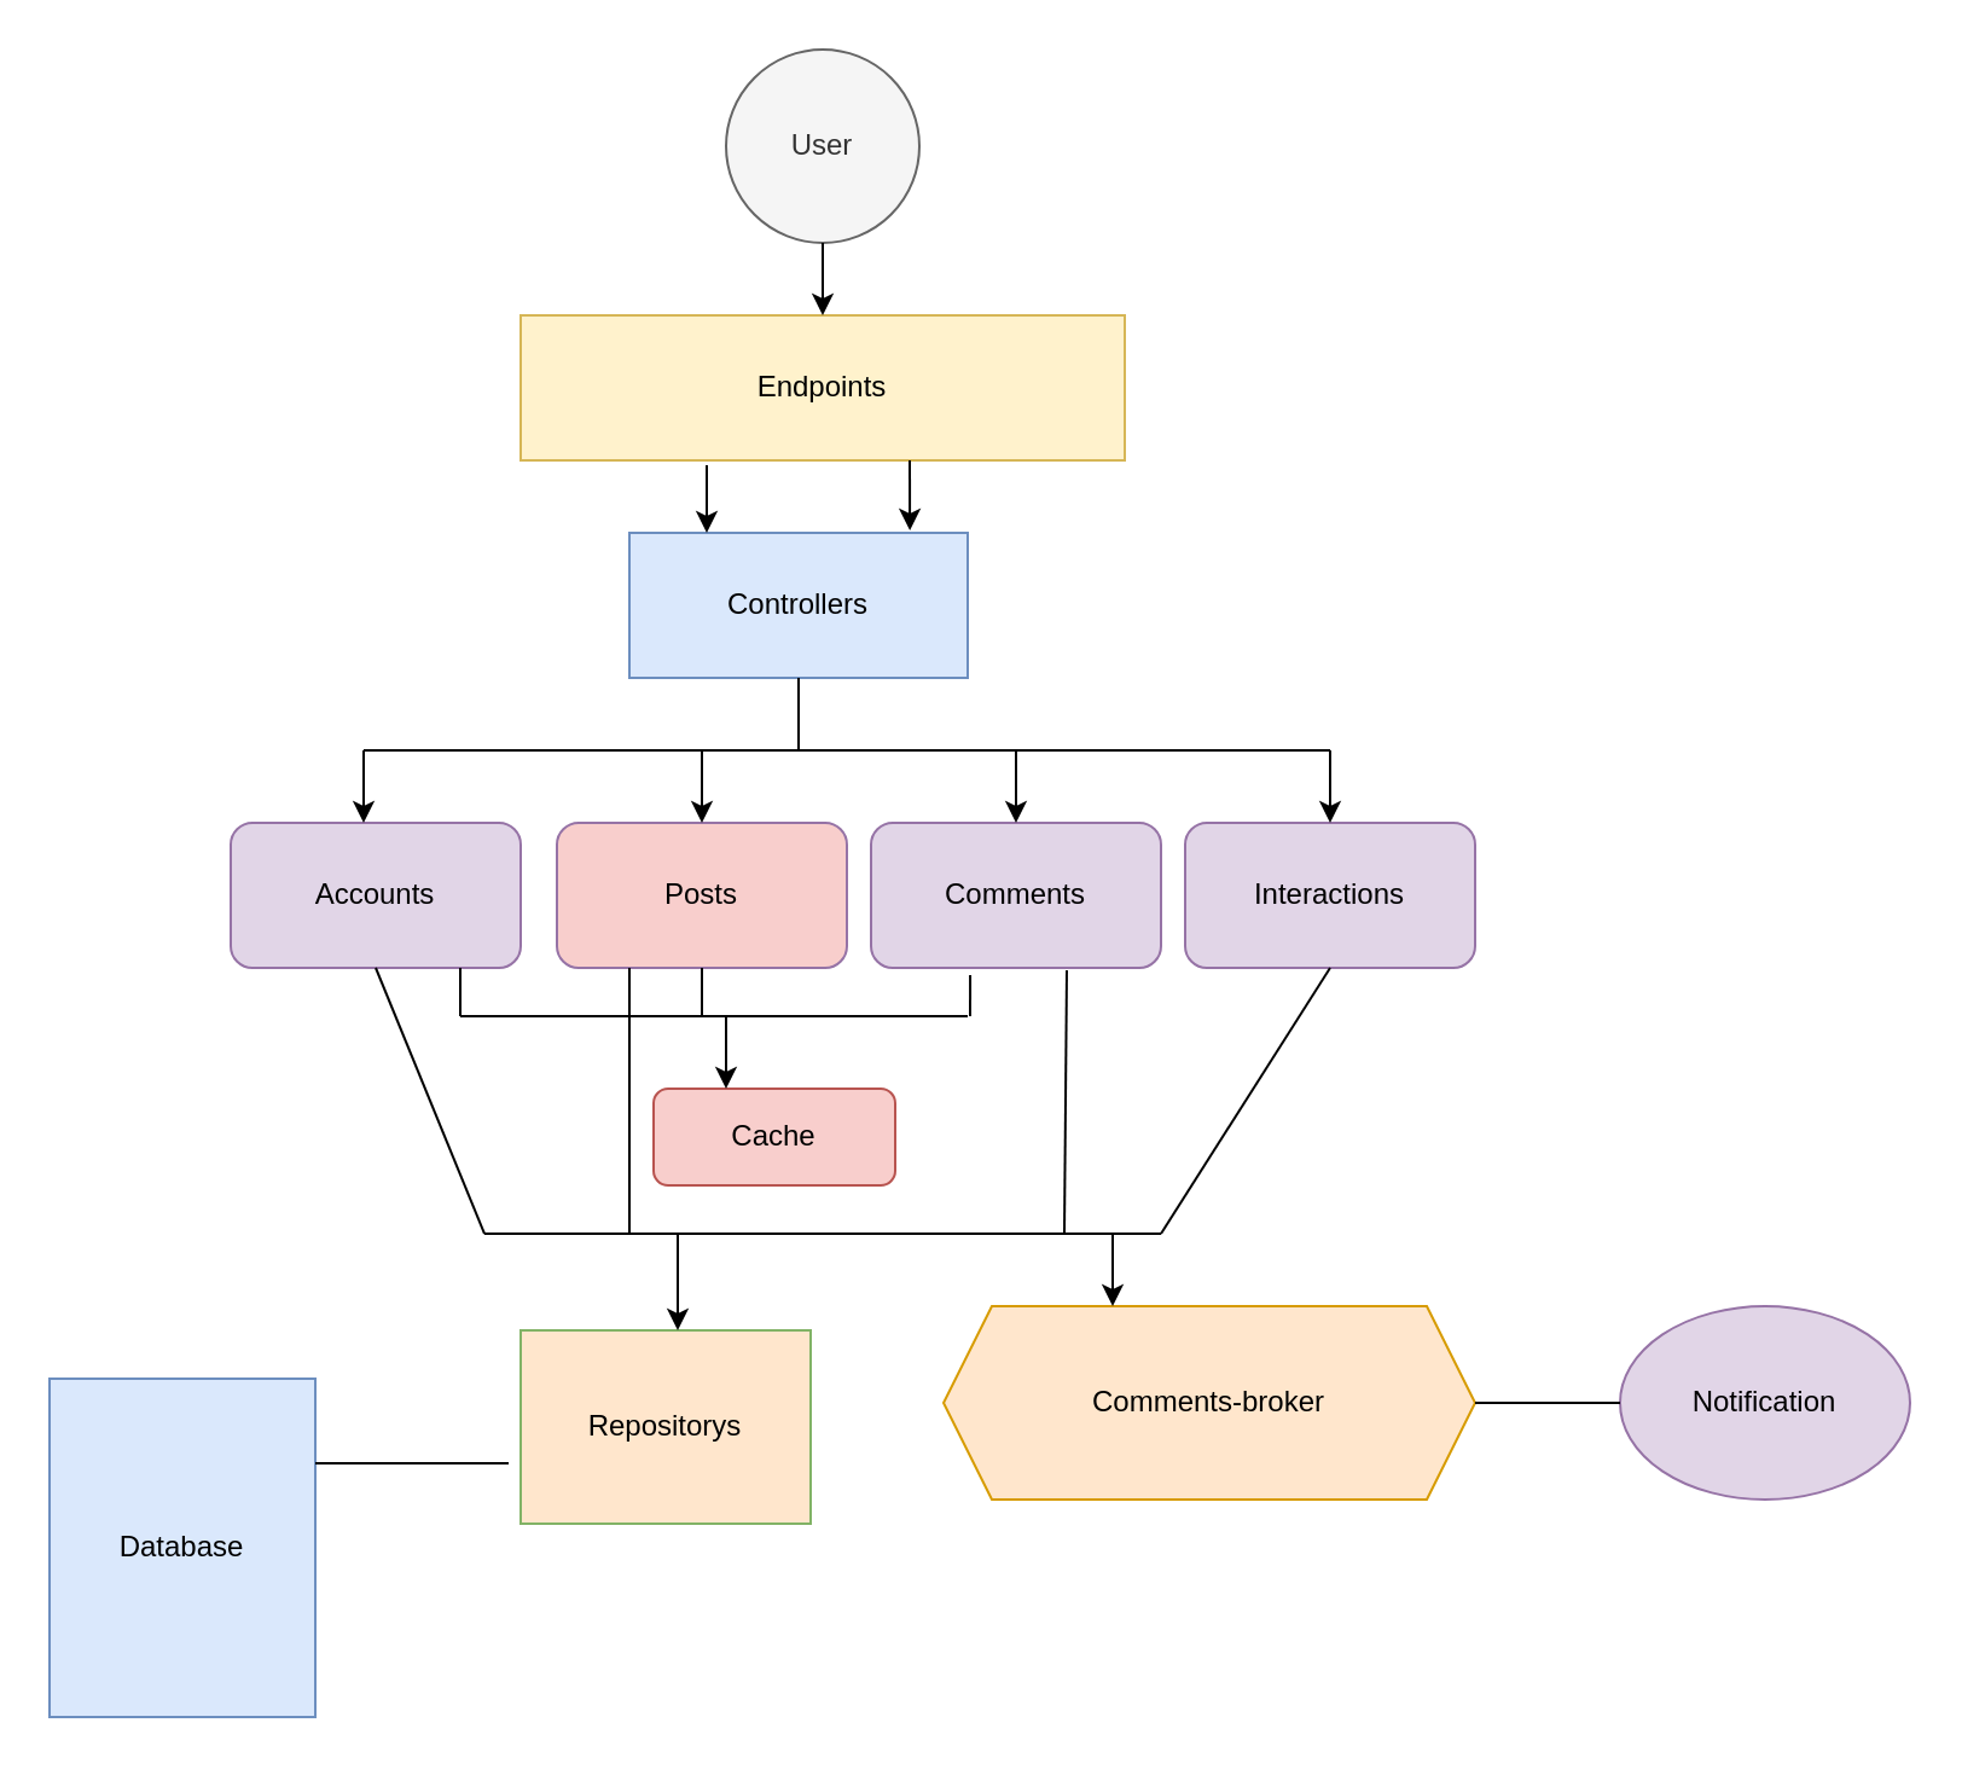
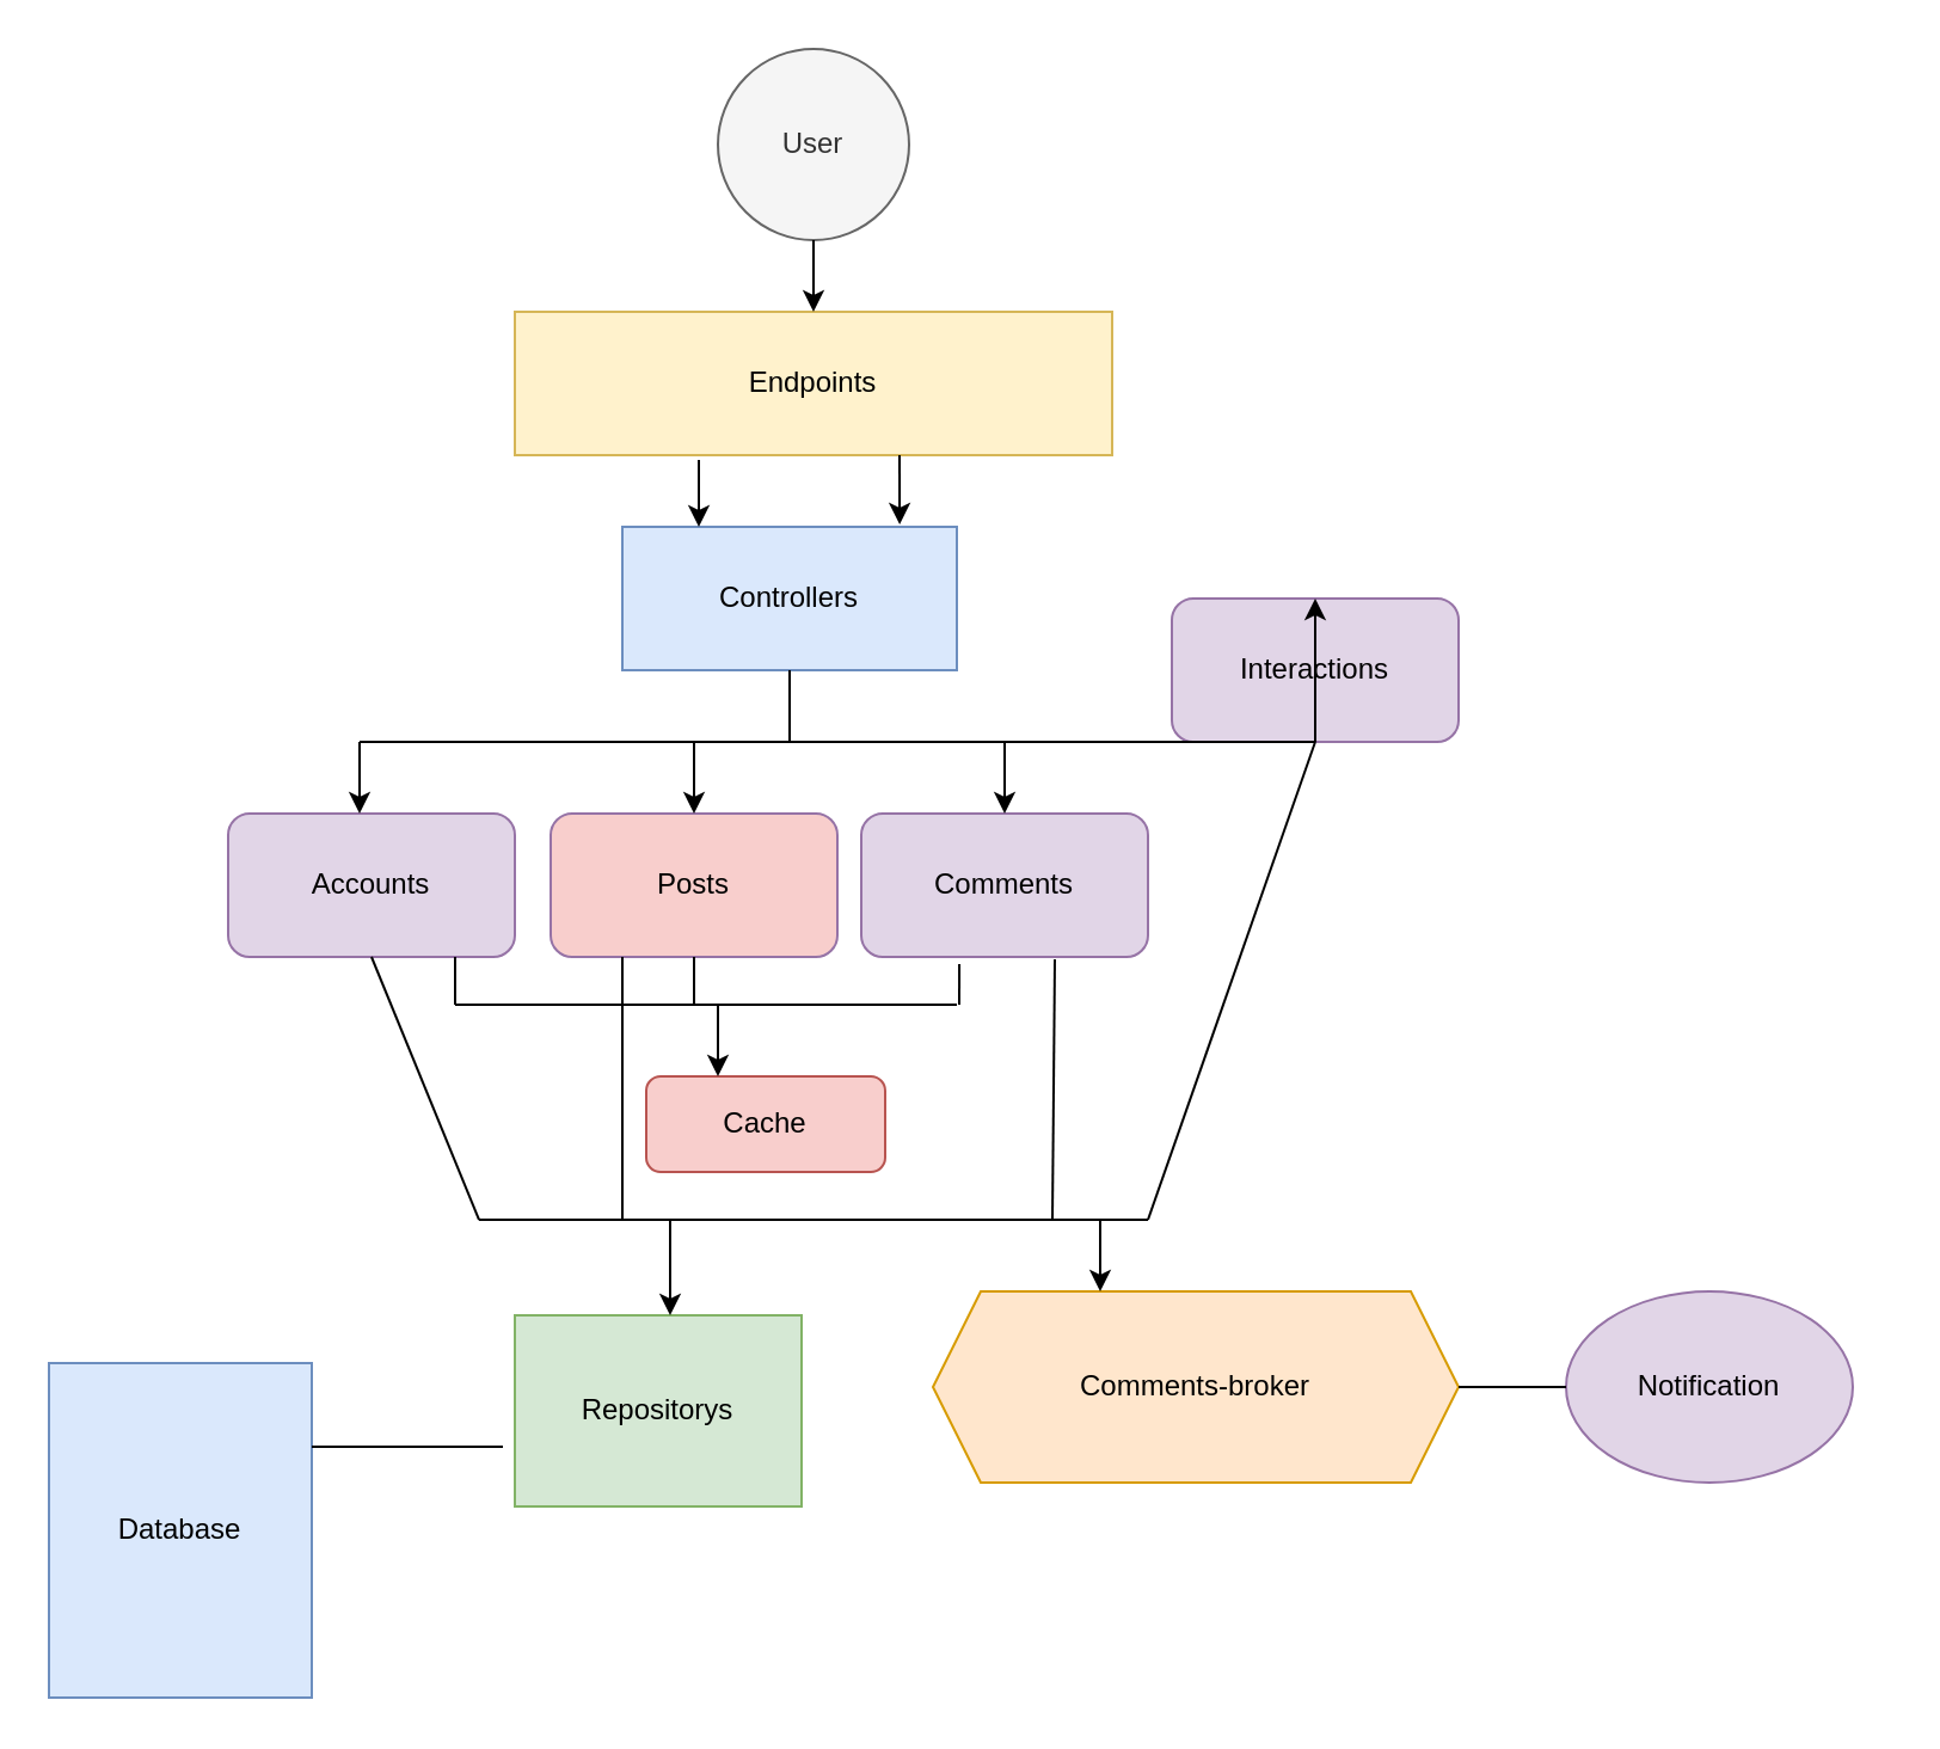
  <mxCell id="0" />
  <mxCell id="1" parent="0" />
  <mxCell id="2" value="User" style="ellipse;whiteSpace=wrap;html=1;aspect=fixed;strokeColor=#666666;fillColor=#f5f5f5;fontColor=#333333;" parent="1" vertex="1"><mxGeometry x="300" y="20" width="80" height="80" as="geometry" /></mxCell>
  <mxCell id="3" value="Endpoints" style="rounded=0;whiteSpace=wrap;html=1;strokeColor=#d6b656;fillColor=#fff2cc;" parent="1" vertex="1"><mxGeometry x="215" y="130" width="250" height="60" as="geometry" /></mxCell>
  <mxCell id="4" value="Controllers" style="rounded=0;whiteSpace=wrap;html=1;strokeColor=#6c8ebf;fillColor=#dae8fc;" parent="1" vertex="1"><mxGeometry x="260" y="220" width="140" height="60" as="geometry" /></mxCell>
  <mxCell id="5" value="" style="endArrow=classic;html=1;rounded=0;exitX=0.5;exitY=1;exitDx=0;exitDy=0;" parent="1" source="2" edge="1"><mxGeometry width="50" height="50" relative="1" as="geometry"><mxPoint x="390" y="270" as="sourcePoint" /><mxPoint x="340" y="130" as="targetPoint" /></mxGeometry></mxCell>
  <mxCell id="6" value="" style="endArrow=classic;html=1;rounded=0;exitX=0.308;exitY=1.033;exitDx=0;exitDy=0;exitPerimeter=0;" parent="1" source="3" edge="1"><mxGeometry width="50" height="50" relative="1" as="geometry"><mxPoint x="390" y="270" as="sourcePoint" /><mxPoint x="292" y="220" as="targetPoint" /></mxGeometry></mxCell>
  <mxCell id="7" value="" style="endArrow=classic;html=1;rounded=0;exitX=0.644;exitY=1;exitDx=0;exitDy=0;exitPerimeter=0;entryX=0.829;entryY=-0.017;entryDx=0;entryDy=0;entryPerimeter=0;" parent="1" source="3" target="4" edge="1"><mxGeometry width="50" height="50" relative="1" as="geometry"><mxPoint x="390" y="270" as="sourcePoint" /><mxPoint x="440" y="220" as="targetPoint" /></mxGeometry></mxCell>
  <mxCell id="8" value="Accounts" style="rounded=1;whiteSpace=wrap;html=1;strokeColor=#9673a6;fillColor=#e1d5e7;" parent="1" vertex="1"><mxGeometry x="95" y="340" width="120" height="60" as="geometry" /></mxCell>
  <mxCell id="9" value="Posts&lt;br&gt;" style="rounded=1;whiteSpace=wrap;html=1;strokeColor=#9673a6;fillColor=#f8cecc;" parent="1" vertex="1"><mxGeometry x="230" y="340" width="120" height="60" as="geometry" /></mxCell>
  <mxCell id="10" value="Comments" style="rounded=1;whiteSpace=wrap;html=1;strokeColor=#9673a6;fillColor=#e1d5e7;" parent="1" vertex="1"><mxGeometry x="360" y="340" width="120" height="60" as="geometry" /></mxCell>
- <mxCell id="11" value="Interactions" style="rounded=1;whiteSpace=wrap;html=1;strokeColor=#9673a6;fillColor=#e1d5e7;" parent="1" vertex="1"><mxGeometry x="490" y="340" width="120" height="60" as="geometry" /></mxCell>
+ <mxCell id="11" value="Interactions" style="rounded=1;whiteSpace=wrap;html=1;strokeColor=#9673a6;fillColor=#e1d5e7;" parent="1" vertex="1"><mxGeometry x="490" y="250" width="120" height="60" as="geometry" /></mxCell>
  <mxCell id="12" value="" style="endArrow=none;html=1;rounded=0;exitX=0.5;exitY=1;exitDx=0;exitDy=0;" parent="1" source="4" edge="1"><mxGeometry width="50" height="50" relative="1" as="geometry"><mxPoint x="390" y="360" as="sourcePoint" /><mxPoint x="330" y="310" as="targetPoint" /></mxGeometry></mxCell>
  <mxCell id="13" value="" style="endArrow=none;html=1;rounded=0;" parent="1" edge="1"><mxGeometry width="50" height="50" relative="1" as="geometry"><mxPoint x="150" y="310" as="sourcePoint" /><mxPoint x="550" y="310" as="targetPoint" /></mxGeometry></mxCell>
  <mxCell id="14" value="" style="endArrow=classic;html=1;rounded=0;" parent="1" edge="1"><mxGeometry width="50" height="50" relative="1" as="geometry"><mxPoint x="150" y="310" as="sourcePoint" /><mxPoint x="150" y="340" as="targetPoint" /></mxGeometry></mxCell>
  <mxCell id="15" value="" style="endArrow=classic;html=1;rounded=0;entryX=0.5;entryY=0;entryDx=0;entryDy=0;" parent="1" target="9" edge="1"><mxGeometry width="50" height="50" relative="1" as="geometry"><mxPoint x="290" y="310" as="sourcePoint" /><mxPoint x="440" y="290" as="targetPoint" /></mxGeometry></mxCell>
  <mxCell id="16" value="" style="endArrow=classic;html=1;rounded=0;entryX=0.5;entryY=0;entryDx=0;entryDy=0;" parent="1" target="10" edge="1"><mxGeometry width="50" height="50" relative="1" as="geometry"><mxPoint x="420" y="320" as="sourcePoint" /><mxPoint x="440" y="290" as="targetPoint" /><Array as="points"><mxPoint x="420" y="310" /></Array></mxGeometry></mxCell>
  <mxCell id="17" value="" style="endArrow=classic;html=1;rounded=0;entryX=0.5;entryY=0;entryDx=0;entryDy=0;" parent="1" target="11" edge="1"><mxGeometry width="50" height="50" relative="1" as="geometry"><mxPoint x="550" y="310" as="sourcePoint" /><mxPoint x="440" y="290" as="targetPoint" /></mxGeometry></mxCell>
  <mxCell id="18" value="" style="endArrow=none;html=1;rounded=0;exitX=0.5;exitY=1;exitDx=0;exitDy=0;" parent="1" source="11" edge="1"><mxGeometry width="50" height="50" relative="1" as="geometry"><mxPoint x="390" y="400" as="sourcePoint" /><mxPoint x="480" y="510" as="targetPoint" /></mxGeometry></mxCell>
  <mxCell id="19" value="Cache" style="rounded=1;whiteSpace=wrap;html=1;strokeColor=#b85450;fillColor=#f8cecc;" parent="1" vertex="1"><mxGeometry x="270" y="450" width="100" height="40" as="geometry" /></mxCell>
  <mxCell id="20" value="Comments-broker" style="shape=hexagon;perimeter=hexagonPerimeter2;whiteSpace=wrap;html=1;fixedSize=1;strokeColor=#d79b00;fillColor=#ffe6cc;" parent="1" vertex="1"><mxGeometry x="390" y="540" width="220" height="80" as="geometry" /></mxCell>
- <mxCell id="21" value="Notification" style="ellipse;whiteSpace=wrap;html=1;strokeColor=#9673a6;fillColor=#e1d5e7;" parent="1" vertex="1"><mxGeometry x="670" y="540" width="120" height="80" as="geometry" /></mxCell>
+ <mxCell id="21" value="Notification" style="ellipse;whiteSpace=wrap;html=1;strokeColor=#9673a6;fillColor=#e1d5e7;" parent="1" vertex="1"><mxGeometry x="655" y="540" width="120" height="80" as="geometry" /></mxCell>
  <mxCell id="22" value="" style="endArrow=none;html=1;rounded=0;exitX=1;exitY=0.5;exitDx=0;exitDy=0;entryX=0;entryY=0.5;entryDx=0;entryDy=0;" parent="1" source="20" target="21" edge="1"><mxGeometry width="50" height="50" relative="1" as="geometry"><mxPoint x="530" y="320" as="sourcePoint" /><mxPoint x="670" y="580" as="targetPoint" /></mxGeometry></mxCell>
- <mxCell id="23" value="Repositorys" style="rounded=0;whiteSpace=wrap;html=1;strokeColor=#82b366;direction=south;fillColor=#ffe6cc;" parent="1" vertex="1"><mxGeometry x="215" y="550" width="120" height="80" as="geometry" /></mxCell>
+ <mxCell id="23" value="Repositorys" style="rounded=0;whiteSpace=wrap;html=1;strokeColor=#82b366;direction=south;fillColor=#d5e8d4;" parent="1" vertex="1"><mxGeometry x="215" y="550" width="120" height="80" as="geometry" /></mxCell>
  <mxCell id="24" value="Database" style="whiteSpace=wrap;html=1;aspect=fixed;strokeColor=#6c8ebf;fillColor=#dae8fc;" parent="1" vertex="1"><mxGeometry x="20" y="570" width="110" height="140" as="geometry" /></mxCell>
  <mxCell id="25" value="" style="endArrow=none;html=1;rounded=0;" parent="1" edge="1"><mxGeometry width="50" height="50" relative="1" as="geometry"><mxPoint x="190" y="420" as="sourcePoint" /><mxPoint x="400" y="420" as="targetPoint" /></mxGeometry></mxCell>
  <mxCell id="26" value="" style="endArrow=none;html=1;rounded=0;exitX=0.342;exitY=1.05;exitDx=0;exitDy=0;exitPerimeter=0;" parent="1" source="10" edge="1"><mxGeometry width="50" height="50" relative="1" as="geometry"><mxPoint x="480" y="460" as="sourcePoint" /><mxPoint x="401" y="420" as="targetPoint" /></mxGeometry></mxCell>
  <mxCell id="27" value="" style="endArrow=none;html=1;rounded=0;exitX=0.5;exitY=1;exitDx=0;exitDy=0;" parent="1" source="9" edge="1"><mxGeometry width="50" height="50" relative="1" as="geometry"><mxPoint x="480" y="460" as="sourcePoint" /><mxPoint x="290" y="420" as="targetPoint" /></mxGeometry></mxCell>
  <mxCell id="28" value="" style="endArrow=none;html=1;rounded=0;" parent="1" edge="1"><mxGeometry width="50" height="50" relative="1" as="geometry"><mxPoint x="190" y="420" as="sourcePoint" /><mxPoint x="190" y="400" as="targetPoint" /></mxGeometry></mxCell>
  <mxCell id="29" style="edgeStyle=orthogonalEdgeStyle;rounded=0;orthogonalLoop=1;jettySize=auto;html=1;exitX=0.5;exitY=1;exitDx=0;exitDy=0;" parent="1" source="19" target="19" edge="1"><mxGeometry relative="1" as="geometry" /></mxCell>
  <mxCell id="30" value="" style="endArrow=classic;html=1;rounded=0;" parent="1" edge="1"><mxGeometry width="50" height="50" relative="1" as="geometry"><mxPoint x="300" y="420" as="sourcePoint" /><mxPoint x="300" y="450" as="targetPoint" /></mxGeometry></mxCell>
  <mxCell id="31" value="" style="endArrow=none;html=1;rounded=0;" parent="1" edge="1"><mxGeometry width="50" height="50" relative="1" as="geometry"><mxPoint x="200" y="510" as="sourcePoint" /><mxPoint x="480" y="510" as="targetPoint" /></mxGeometry></mxCell>
  <mxCell id="32" value="" style="endArrow=none;html=1;rounded=0;exitX=0.5;exitY=1;exitDx=0;exitDy=0;" parent="1" source="8" edge="1"><mxGeometry width="50" height="50" relative="1" as="geometry"><mxPoint x="480" y="570" as="sourcePoint" /><mxPoint x="200" y="510" as="targetPoint" /></mxGeometry></mxCell>
  <mxCell id="33" value="" style="endArrow=none;html=1;rounded=0;exitX=0.675;exitY=1.017;exitDx=0;exitDy=0;exitPerimeter=0;" parent="1" source="10" edge="1"><mxGeometry width="50" height="50" relative="1" as="geometry"><mxPoint x="480" y="570" as="sourcePoint" /><mxPoint x="440" y="510" as="targetPoint" /></mxGeometry></mxCell>
  <mxCell id="34" value="" style="endArrow=none;html=1;rounded=0;exitX=0.25;exitY=1;exitDx=0;exitDy=0;" parent="1" source="9" edge="1"><mxGeometry width="50" height="50" relative="1" as="geometry"><mxPoint x="480" y="570" as="sourcePoint" /><mxPoint x="260" y="510" as="targetPoint" /></mxGeometry></mxCell>
  <mxCell id="35" value="" style="endArrow=classic;html=1;rounded=0;" parent="1" edge="1"><mxGeometry width="50" height="50" relative="1" as="geometry"><mxPoint x="280" y="510" as="sourcePoint" /><mxPoint x="280" y="550" as="targetPoint" /></mxGeometry></mxCell>
  <mxCell id="36" value="" style="endArrow=classic;html=1;rounded=0;" parent="1" edge="1"><mxGeometry width="50" height="50" relative="1" as="geometry"><mxPoint x="460" y="510" as="sourcePoint" /><mxPoint x="460" y="540" as="targetPoint" /></mxGeometry></mxCell>
  <mxCell id="37" value="" style="endArrow=none;html=1;rounded=0;entryX=1;entryY=0.25;entryDx=0;entryDy=0;" parent="1" target="24" edge="1"><mxGeometry width="50" height="50" relative="1" as="geometry"><mxPoint x="210" y="605" as="sourcePoint" /><mxPoint x="530" y="520" as="targetPoint" /></mxGeometry></mxCell>
